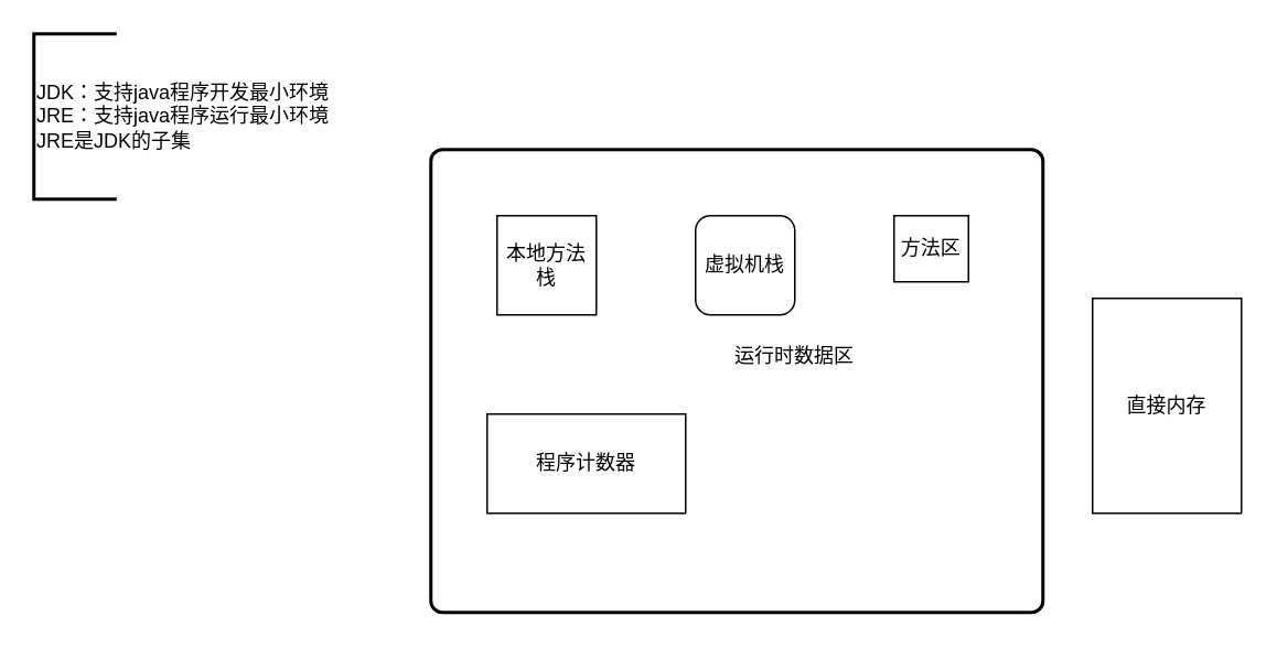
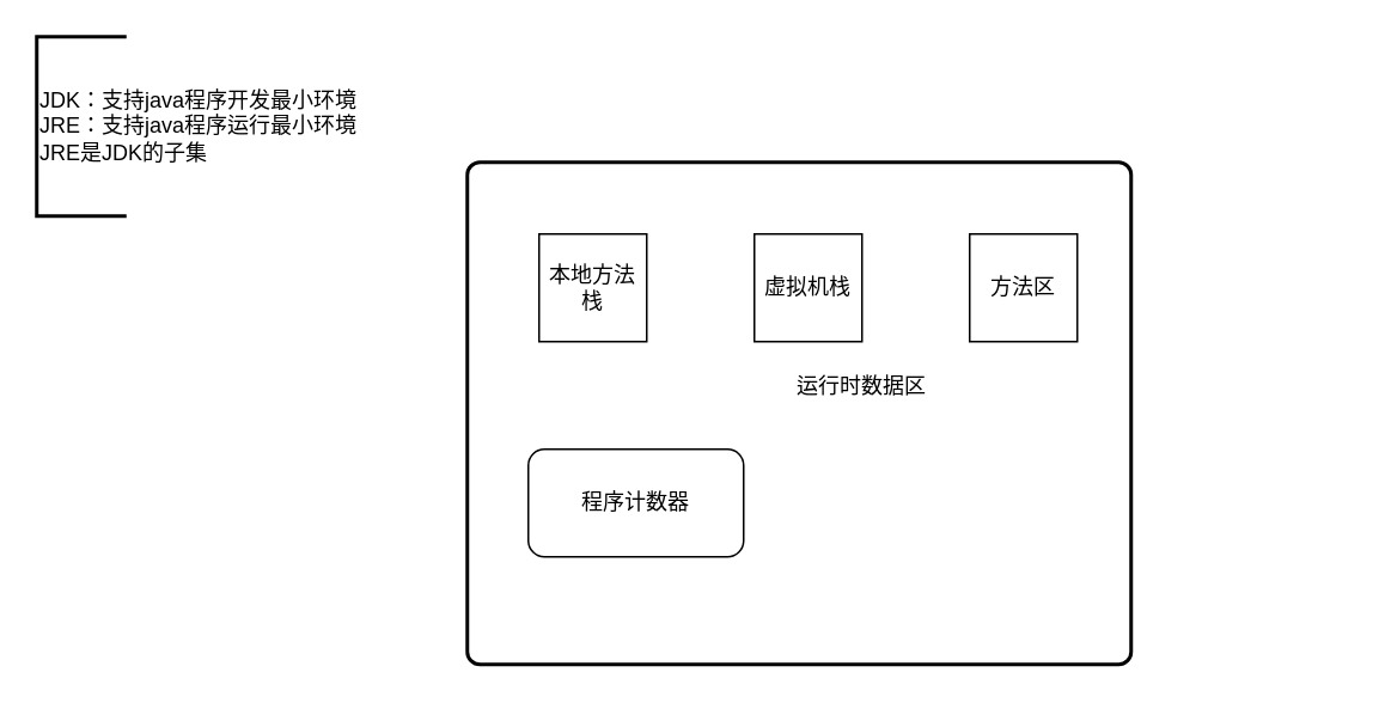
  <mxCell id="0" />
  <mxCell id="1" parent="0" />
  <mxCell id="2" value="JDK：支持java程序开发最小环境&lt;br&gt;JRE：支持java程序运行最小环境&lt;br&gt;JRE是JDK的子集" style="strokeWidth=2;html=1;shape=mxgraph.flowchart.annotation_1;align=left;pointerEvents=1;" vertex="1" parent="1"><mxGeometry x="20" y="20" width="50" height="100" as="geometry" /></mxCell>
  <mxCell id="3" value="" style="rounded=1;whiteSpace=wrap;html=1;absoluteArcSize=1;arcSize=14;strokeWidth=2;" vertex="1" parent="1"><mxGeometry x="260" y="90" width="370" height="280" as="geometry" /></mxCell>
  <mxCell id="4" value="运行时数据区" style="text;html=1;strokeColor=none;fillColor=none;align=center;verticalAlign=middle;whiteSpace=wrap;rounded=0;" vertex="1" parent="1"><mxGeometry x="430" y="205" width="100" height="20" as="geometry" /></mxCell>
  <mxCell id="5" value="本地方法栈" style="whiteSpace=wrap;html=1;aspect=fixed;" vertex="1" parent="1"><mxGeometry x="300" y="130" width="60" height="60" as="geometry" /></mxCell>
- <mxCell id="6" value="虚拟机栈" style="whiteSpace=wrap;html=1;aspect=fixed;rounded=1;" vertex="1" parent="1"><mxGeometry x="420" y="130" width="60" height="60" as="geometry" /></mxCell>
- <mxCell id="7" value="方法区" style="whiteSpace=wrap;html=1;aspect=fixed;" vertex="1" parent="1"><mxGeometry x="540" y="130" width="45" height="40" as="geometry" /></mxCell>
- <mxCell id="8" value="程序计数器" style="rounded=0;whiteSpace=wrap;html=1;" vertex="1" parent="1"><mxGeometry x="294" y="250" width="120" height="60" as="geometry" /></mxCell>
- <mxCell id="9" value="直接内存" style="rounded=0;whiteSpace=wrap;html=1;" vertex="1" parent="1"><mxGeometry x="660" y="180" width="90" height="130" as="geometry" /></mxCell>
+ <mxCell id="6" value="虚拟机栈" style="whiteSpace=wrap;html=1;aspect=fixed;" vertex="1" parent="1"><mxGeometry x="420" y="130" width="60" height="60" as="geometry" /></mxCell>
+ <mxCell id="7" value="方法区" style="whiteSpace=wrap;html=1;aspect=fixed;" vertex="1" parent="1"><mxGeometry x="540" y="130" width="60" height="60" as="geometry" /></mxCell>
+ <mxCell id="8" value="程序计数器" style="whiteSpace=wrap;html=1;rounded=1;" vertex="1" parent="1"><mxGeometry x="294" y="250" width="120" height="60" as="geometry" /></mxCell>
